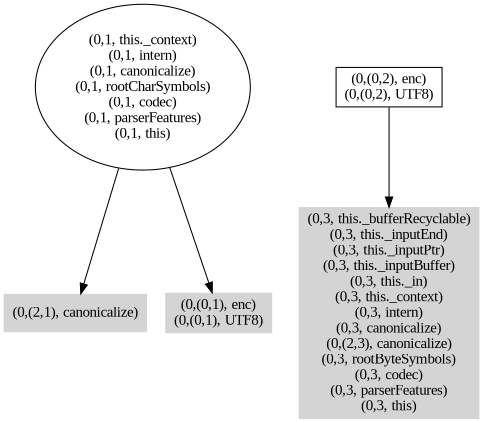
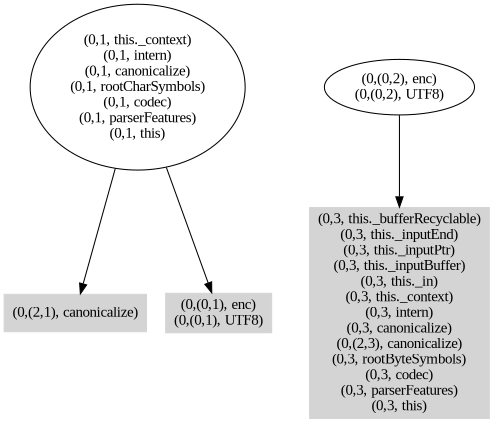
  digraph {
    fontname="Liberation Serif"
    node [color=".0 .0 .83" fontname="Liberation Serif" shape=box style=filled]
    edge [fontname="Liberation Serif"]
    n1 [label="(0,(2,1), canonicalize)"]
    n2 [label="(0,(0,1), enc)\n(0,(0,1), UTF8)"]
    n3 [label="(0,1, this._context)\n(0,1, intern)\n(0,1, canonicalize)\n(0,1, rootCharSymbols)\n(0,1, codec)\n(0,1, parserFeatures)\n(0,1, this)" color="" shape="" style=""]
    n4 [label="(0,3, this._bufferRecyclable)\n(0,3, this._inputEnd)\n(0,3, this._inputPtr)\n(0,3, this._inputBuffer)\n(0,3, this._in)\n(0,3, this._context)\n(0,3, intern)\n(0,3, canonicalize)\n(0,(2,3), canonicalize)\n(0,3, rootByteSymbols)\n(0,3, codec)\n(0,3, parserFeatures)\n(0,3, this)"]
-   n5 [label="(0,(0,2), enc)\n(0,(0,2), UTF8)" color="" style=""]
+   n5 [label="(0,(0,2), enc)\n(0,(0,2), UTF8)" color="" shape="" style=""]
    n3 -> n1
    n3 -> n2
    n5 -> n4
  }
